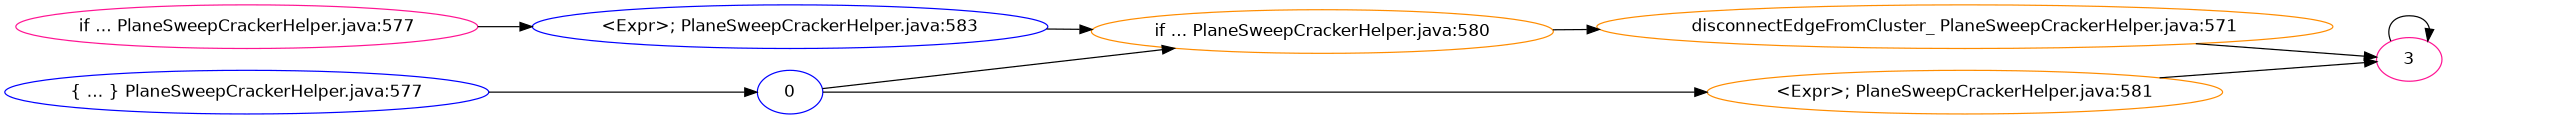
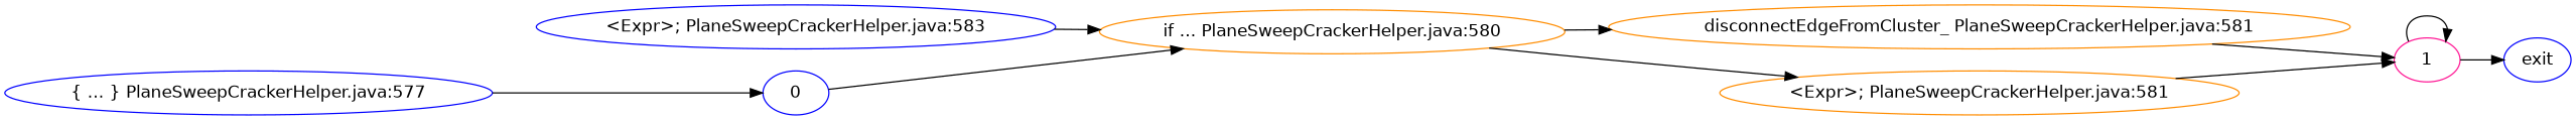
  strict digraph {
    fontname="DejaVu Sans"
    rankdir=LR
    node [color=blue fontname="DejaVu Sans"]
    edge [fontname="DejaVu Sans"]
-   "if ... PlaneSweepCrackerHelper.java:577" [color=deeppink]
    "<Expr>; PlaneSweepCrackerHelper.java:583"
    "{ ... } PlaneSweepCrackerHelper.java:577"
    0
    "if ... PlaneSweepCrackerHelper.java:580" [color=darkorange]
    "<Expr>; PlaneSweepCrackerHelper.java:581" [color=darkorange]
-   "disconnectEdgeFromCluster_ PlaneSweepCrackerHelper.java:571" [color=darkorange]
-   1 [color=deeppink label=3]
-   "if ... PlaneSweepCrackerHelper.java:577" -> "<Expr>; PlaneSweepCrackerHelper.java:583"
+   "disconnectEdgeFromCluster_ PlaneSweepCrackerHelper.java:571" [color=darkorange label="disconnectEdgeFromCluster_ PlaneSweepCrackerHelper.java:581"]
+   1 [color=deeppink]
+   exit
    "<Expr>; PlaneSweepCrackerHelper.java:583" -> "if ... PlaneSweepCrackerHelper.java:580"
    "{ ... } PlaneSweepCrackerHelper.java:577" -> 0
    0 -> "if ... PlaneSweepCrackerHelper.java:580"
-   0 -> "<Expr>; PlaneSweepCrackerHelper.java:581"
+   "if ... PlaneSweepCrackerHelper.java:580" -> "<Expr>; PlaneSweepCrackerHelper.java:581"
    "if ... PlaneSweepCrackerHelper.java:580" -> "disconnectEdgeFromCluster_ PlaneSweepCrackerHelper.java:571"
    "<Expr>; PlaneSweepCrackerHelper.java:581" -> 1
    "disconnectEdgeFromCluster_ PlaneSweepCrackerHelper.java:571" -> 1
    1 -> 1
+   1 -> exit
  }
